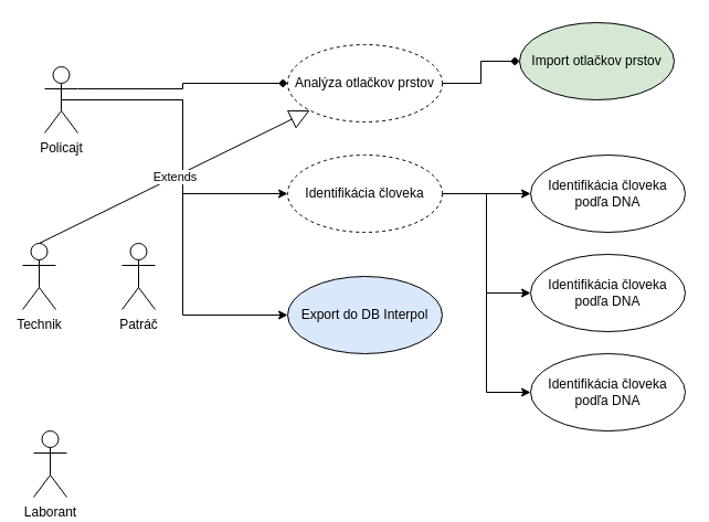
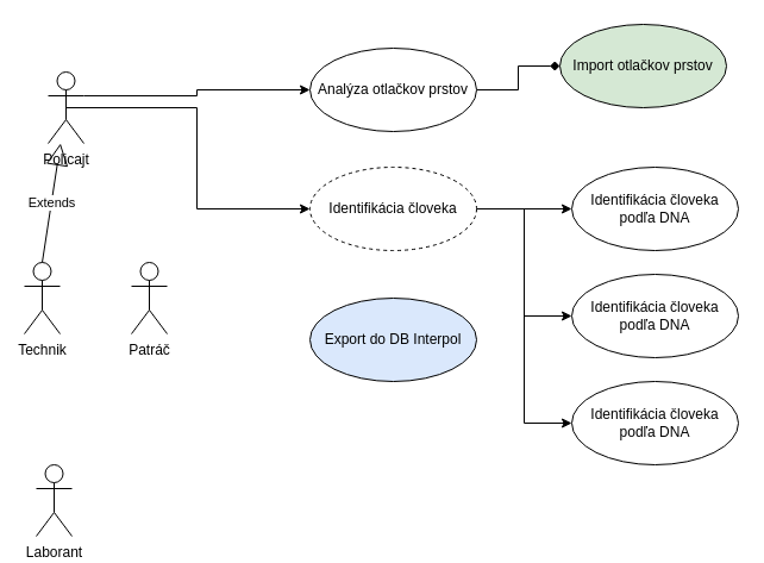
  <mxCell id="0" />
  <mxCell id="1" parent="0" />
- <mxCell id="2" style="edgeStyle=orthogonalEdgeStyle;rounded=0;orthogonalLoop=1;jettySize=auto;html=1;exitX=1;exitY=0.333;exitDx=0;exitDy=0;exitPerimeter=0;entryX=0;entryY=0.5;entryDx=0;entryDy=0;endArrow=diamond;" edge="1" parent="1" source="5" target="11"><mxGeometry relative="1" as="geometry" /></mxCell>
+ <mxCell id="2" style="edgeStyle=orthogonalEdgeStyle;rounded=0;orthogonalLoop=1;jettySize=auto;html=1;exitX=1;exitY=0.333;exitDx=0;exitDy=0;exitPerimeter=0;entryX=0;entryY=0.5;entryDx=0;entryDy=0;" edge="1" parent="1" source="5" target="11"><mxGeometry relative="1" as="geometry" /></mxCell>
  <mxCell id="3" style="edgeStyle=orthogonalEdgeStyle;rounded=0;orthogonalLoop=1;jettySize=auto;html=1;exitX=0.5;exitY=0.5;exitDx=0;exitDy=0;exitPerimeter=0;entryX=0;entryY=0.5;entryDx=0;entryDy=0;" edge="1" parent="1" source="5" target="16"><mxGeometry relative="1" as="geometry" /></mxCell>
- <mxCell id="4" style="edgeStyle=orthogonalEdgeStyle;rounded=0;orthogonalLoop=1;jettySize=auto;html=1;exitX=0.5;exitY=0.5;exitDx=0;exitDy=0;exitPerimeter=0;entryX=0;entryY=0.5;entryDx=0;entryDy=0;" edge="1" parent="1" source="5" target="20"><mxGeometry relative="1" as="geometry" /></mxCell>
  <mxCell id="5" value="Policajt" style="shape=umlActor;verticalLabelPosition=bottom;verticalAlign=top;html=1;" vertex="1" parent="1"><mxGeometry x="40" y="60" width="30" height="60" as="geometry" /></mxCell>
  <mxCell id="6" value="Patráč" style="shape=umlActor;verticalLabelPosition=bottom;verticalAlign=top;html=1;" vertex="1" parent="1"><mxGeometry x="110" y="220" width="30" height="60" as="geometry" /></mxCell>
  <mxCell id="7" value="Technik" style="shape=umlActor;verticalLabelPosition=bottom;verticalAlign=top;html=1;" vertex="1" parent="1"><mxGeometry x="20" y="220" width="30" height="60" as="geometry" /></mxCell>
- <mxCell id="8" value="Extends" style="endArrow=block;endSize=16;endFill=0;html=1;rounded=0;exitX=0.5;exitY=0;exitDx=0;exitDy=0;exitPerimeter=0;" edge="1" parent="1" source="7" target="11"><mxGeometry width="160" relative="1" as="geometry"><mxPoint x="120" y="240" as="sourcePoint" /><mxPoint x="280" y="240" as="targetPoint" /></mxGeometry></mxCell>
+ <mxCell id="8" value="Extends" style="endArrow=block;endSize=16;endFill=0;html=1;rounded=0;exitX=0.5;exitY=0;exitDx=0;exitDy=0;exitPerimeter=0;" edge="1" parent="1" source="7" target="5"><mxGeometry width="160" relative="1" as="geometry"><mxPoint x="120" y="240" as="sourcePoint" /><mxPoint x="280" y="240" as="targetPoint" /></mxGeometry></mxCell>
  <mxCell id="9" value="Laborant" style="shape=umlActor;verticalLabelPosition=bottom;verticalAlign=top;html=1;" vertex="1" parent="1"><mxGeometry x="30" y="390" width="30" height="60" as="geometry" /></mxCell>
  <mxCell id="10" style="edgeStyle=orthogonalEdgeStyle;rounded=0;orthogonalLoop=1;jettySize=auto;html=1;exitX=1;exitY=0.5;exitDx=0;exitDy=0;entryX=0;entryY=0.5;entryDx=0;entryDy=0;endArrow=diamond;" edge="1" parent="1" source="11" target="12"><mxGeometry relative="1" as="geometry" /></mxCell>
- <mxCell id="11" value="Analýza otlačkov prstov" style="ellipse;whiteSpace=wrap;html=1;dashed=1;" vertex="1" parent="1"><mxGeometry x="260" y="40" width="140" height="70" as="geometry" /></mxCell>
+ <mxCell id="11" value="Analýza otlačkov prstov" style="ellipse;whiteSpace=wrap;html=1;" vertex="1" parent="1"><mxGeometry x="260" y="40" width="140" height="70" as="geometry" /></mxCell>
  <mxCell id="12" value="Import otlačkov prstov" style="ellipse;whiteSpace=wrap;html=1;fillColor=#d5e8d4;" vertex="1" parent="1"><mxGeometry x="470" width="140" height="70" as="geometry" y="20" /></mxCell>
  <mxCell id="13" value="" style="edgeStyle=orthogonalEdgeStyle;rounded=0;orthogonalLoop=1;jettySize=auto;html=1;" edge="1" parent="1" source="16" target="17"><mxGeometry relative="1" as="geometry" /></mxCell>
  <mxCell id="14" style="edgeStyle=orthogonalEdgeStyle;rounded=0;orthogonalLoop=1;jettySize=auto;html=1;exitX=1;exitY=0.5;exitDx=0;exitDy=0;entryX=0;entryY=0.5;entryDx=0;entryDy=0;" edge="1" parent="1" source="16" target="18"><mxGeometry relative="1" as="geometry" /></mxCell>
  <mxCell id="15" style="edgeStyle=orthogonalEdgeStyle;rounded=0;orthogonalLoop=1;jettySize=auto;html=1;exitX=1;exitY=0.5;exitDx=0;exitDy=0;entryX=0;entryY=0.5;entryDx=0;entryDy=0;" edge="1" parent="1" source="16" target="19"><mxGeometry relative="1" as="geometry" /></mxCell>
  <mxCell id="16" value="Identifikácia človeka" style="ellipse;whiteSpace=wrap;html=1;dashed=1;" vertex="1" parent="1"><mxGeometry x="260" y="140" width="140" height="70" as="geometry" /></mxCell>
  <mxCell id="17" value="Identifikácia človeka podľa DNA" style="ellipse;whiteSpace=wrap;html=1;" vertex="1" parent="1"><mxGeometry x="480" y="140" width="140" height="70" as="geometry" /></mxCell>
  <mxCell id="18" value="Identifikácia človeka podľa DNA" style="ellipse;whiteSpace=wrap;html=1;" vertex="1" parent="1"><mxGeometry x="480" y="230" width="140" height="70" as="geometry" /></mxCell>
  <mxCell id="19" value="Identifikácia človeka podľa DNA" style="ellipse;whiteSpace=wrap;html=1;" vertex="1" parent="1"><mxGeometry x="480" y="320" width="140" height="70" as="geometry" /></mxCell>
  <mxCell id="20" value="Export do DB Interpol" style="ellipse;whiteSpace=wrap;html=1;fillColor=#dae8fc;" vertex="1" parent="1"><mxGeometry x="260" y="250" width="140" height="70" as="geometry" /></mxCell>
